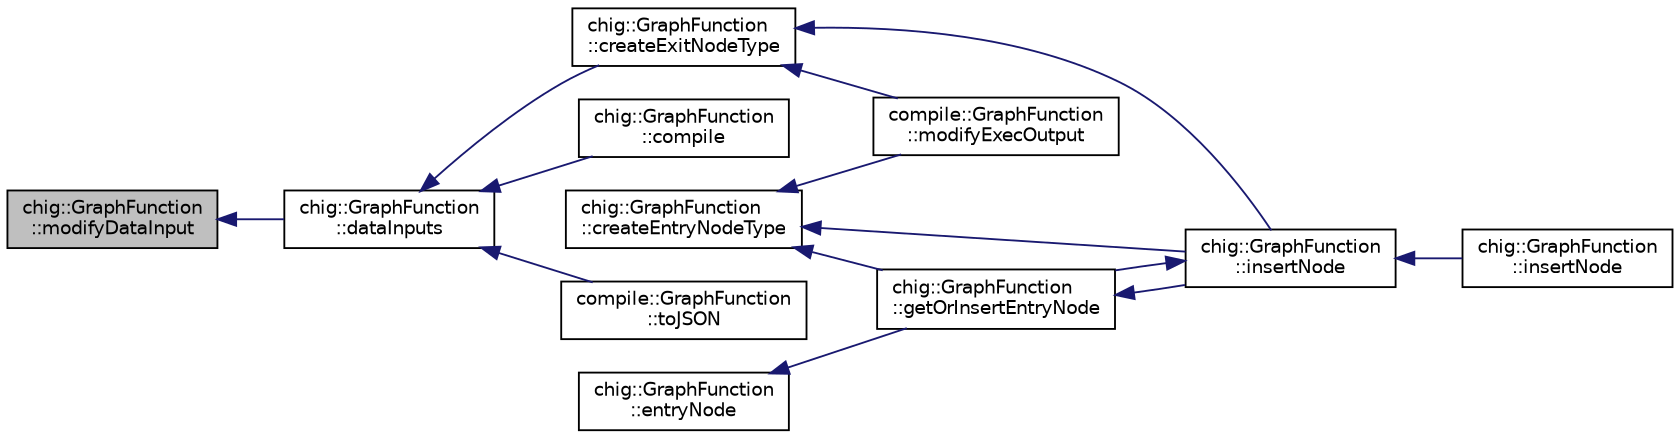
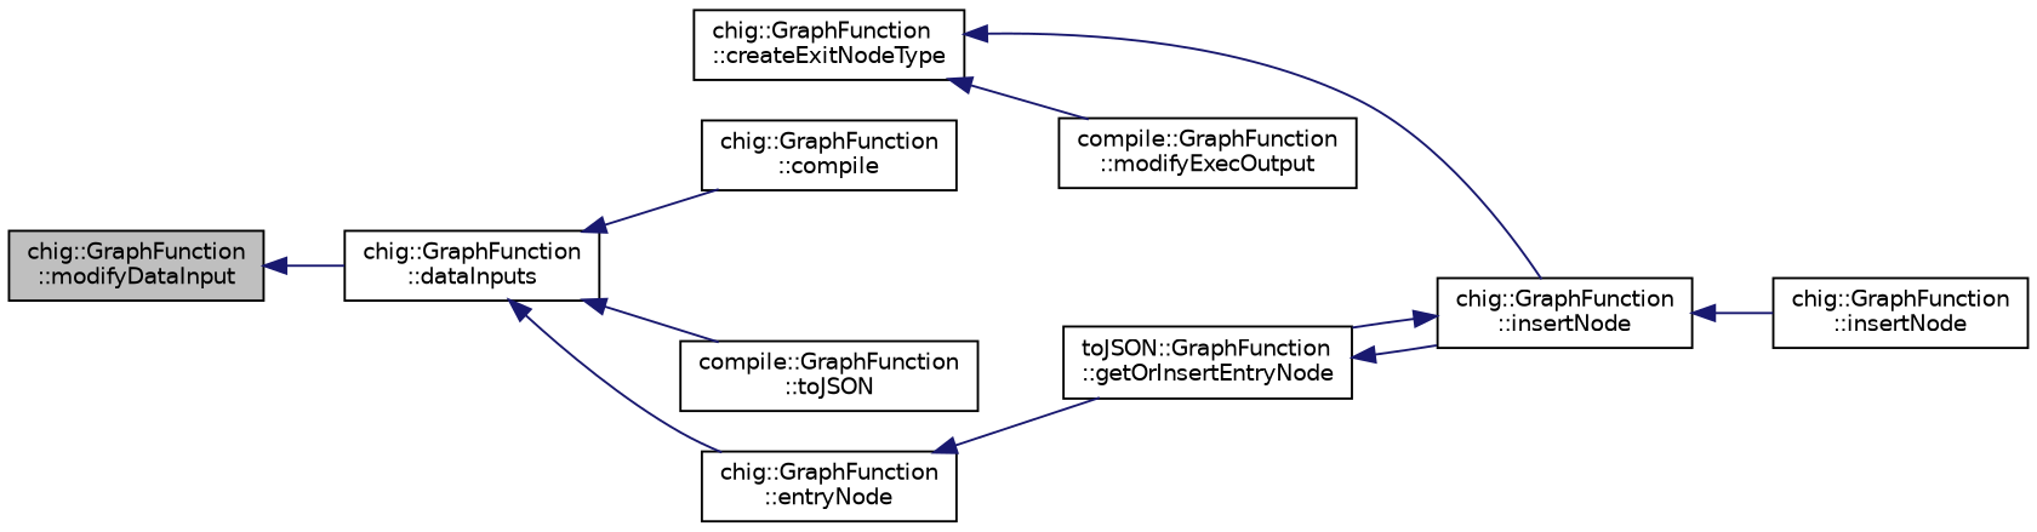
  digraph {
    rankdir=LR
    node [color=black fillcolor=white fontname=Helvetica fontsize=10 shape=record style=filled]
    edge [color=midnightblue dir=back fontname=Helvetica fontsize=10 labelfontname=Helvetica labelfontsize=10 style=solid]
    n1 [fillcolor=grey75 fontcolor=black height=0.2 label="chig::GraphFunction\l::modifyDataInput" width=0.4]
    n2 [height=0.2 label="chig::GraphFunction\l::dataInputs" width=0.4]
    n3 [height=0.2 label="chig::GraphFunction\l::compile" width=0.4]
    n4 [height=0.2 label="compile::GraphFunction\l::toJSON" width=0.4]
    n5 [height=0.2 label="chig::GraphFunction\l::entryNode" width=0.4]
-   n6 [height=0.2 label="chig::GraphFunction\l::createEntryNodeType" width=0.4]
-   n7 [height=0.2 label="chig::GraphFunction\l::getOrInsertEntryNode" width=0.4]
+   n7 [height=0.2 label="toJSON::GraphFunction\l::getOrInsertEntryNode" width=0.4]
    n8 [height=0.2 label="chig::GraphFunction\l::insertNode" width=0.4]
    n9 [height=0.2 label="compile::GraphFunction\l::modifyExecOutput" width=0.4]
    n10 [height=0.2 label="chig::GraphFunction\l::insertNode" width=0.4]
    n11 [height=0.2 label="chig::GraphFunction\l::createExitNodeType" width=0.4]
    n1 -> n2
    n2 -> n3
    n2 -> n4
-   n2 -> n11
+   n2 -> n5
    n5 -> n7
-   n6 -> n7
-   n6 -> n8
-   n6 -> n9
    n7 -> n8
    n8 -> n7
    n8 -> n10
    n11 -> n8
    n11 -> n9
  }
